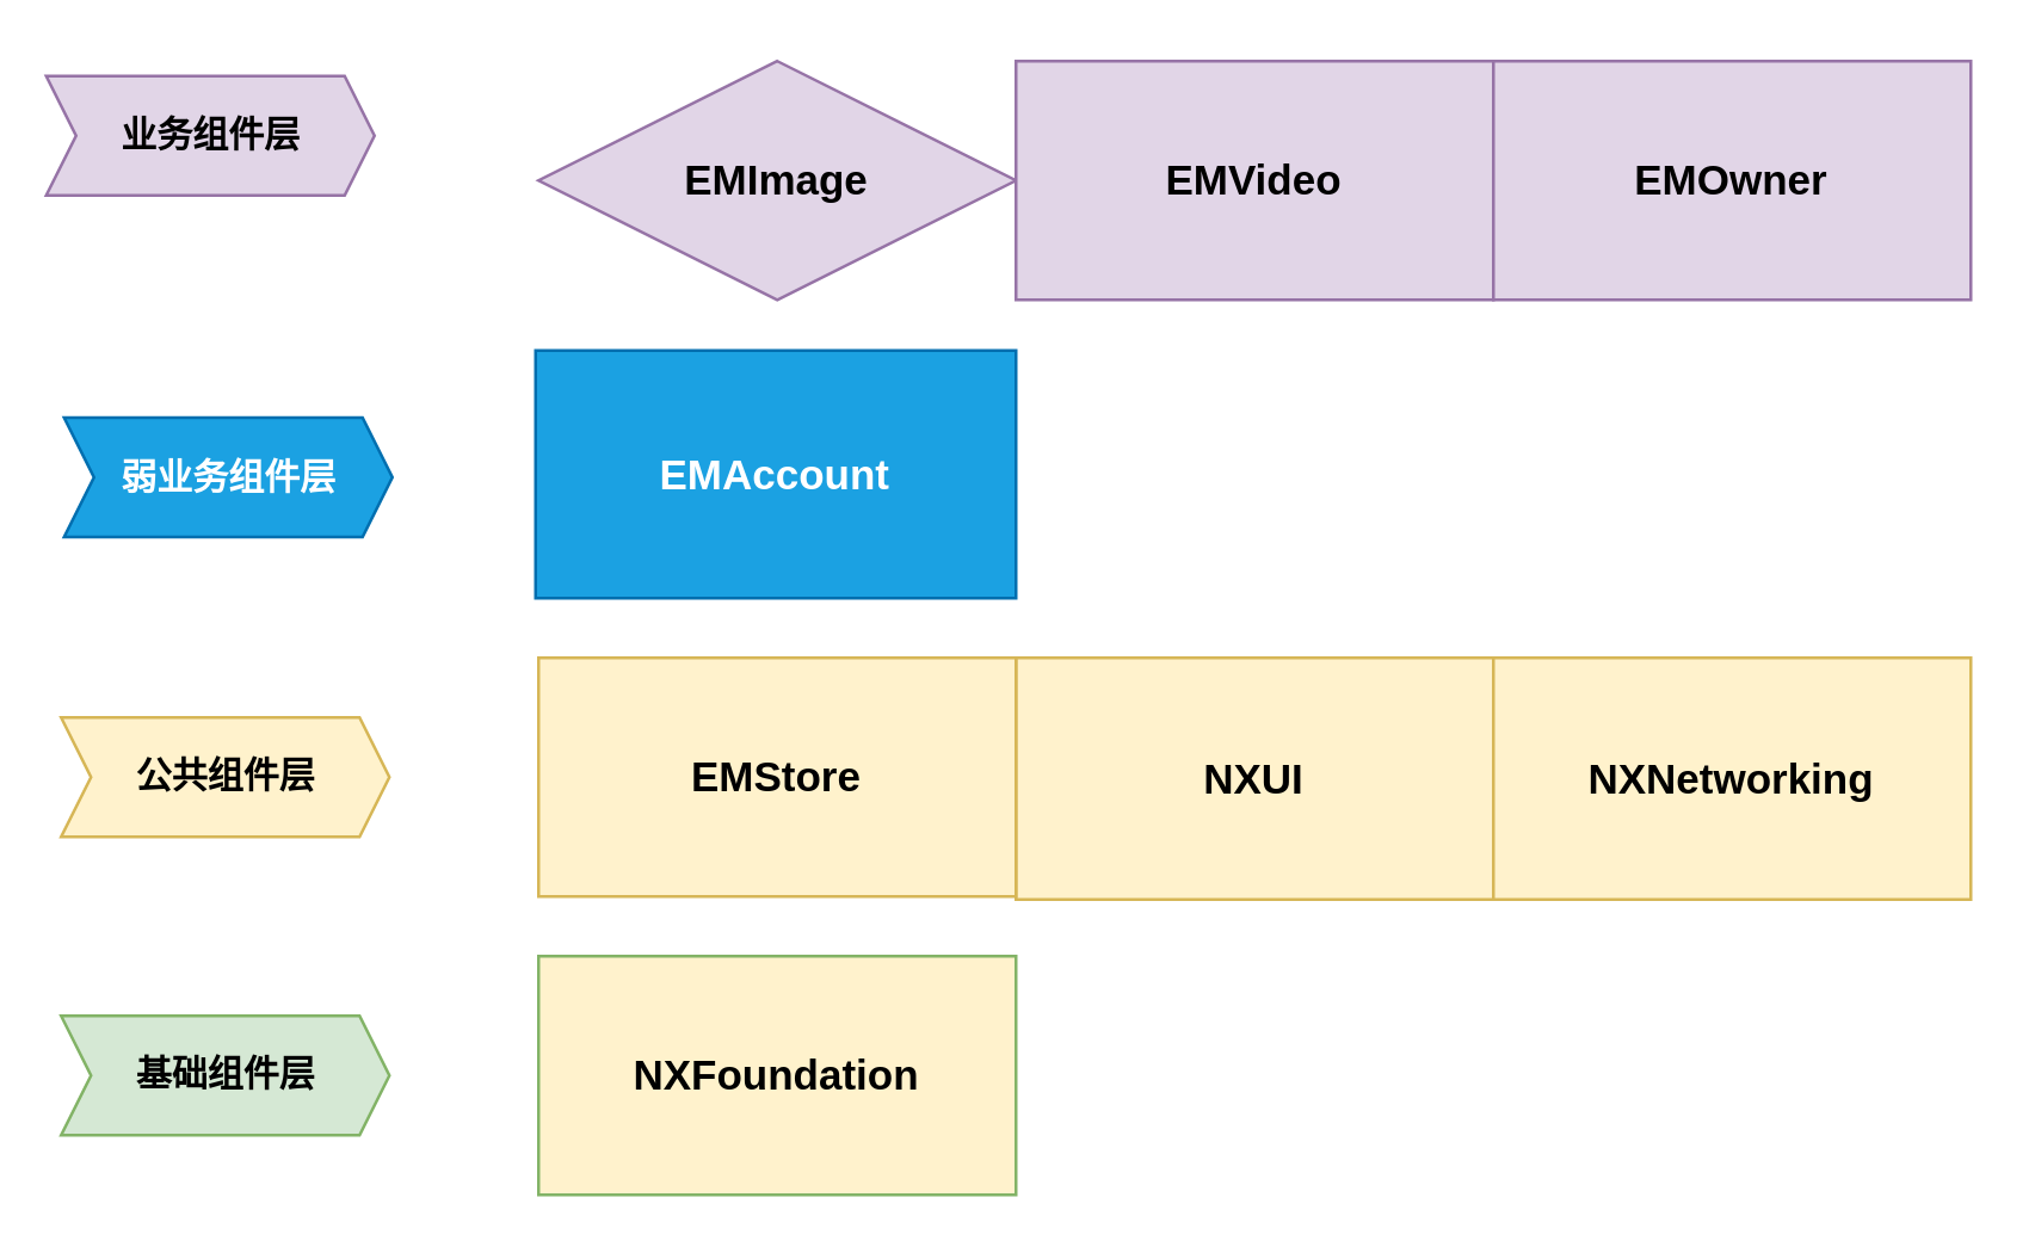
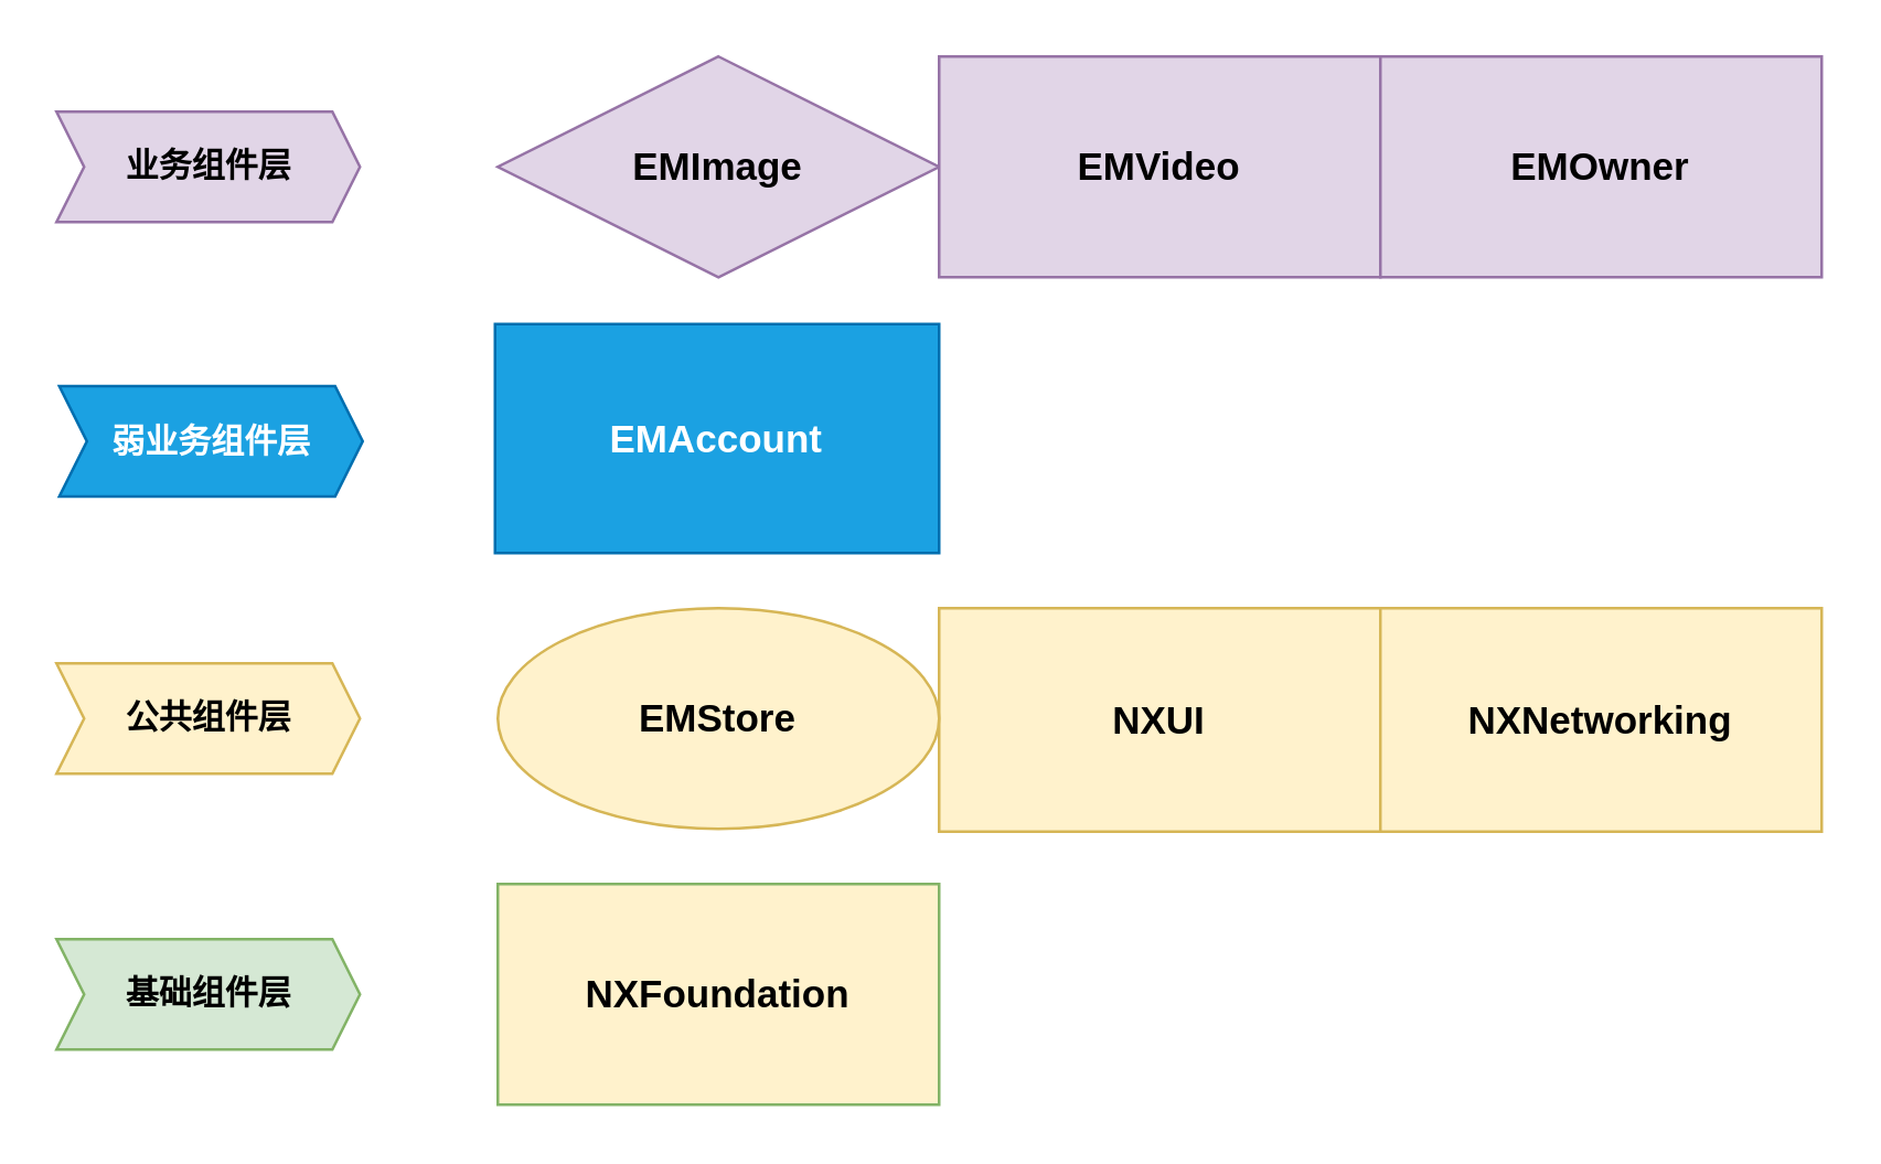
  <mxCell id="0" />
  <mxCell id="1" parent="0" />
  <mxCell id="2" value="NXFoundation" style="rounded=0;whiteSpace=wrap;html=1;fillColor=#fff2cc;strokeColor=#82b366;fontSize=14;fontStyle=1;" parent="1" vertex="1"><mxGeometry x="180" y="320" width="160" height="80" as="geometry" /></mxCell>
  <mxCell id="3" value="NXUI" style="rounded=0;whiteSpace=wrap;html=1;fillColor=#fff2cc;strokeColor=#d6b656;fontSize=14;fontStyle=1" parent="1" vertex="1"><mxGeometry x="340" y="220" width="160" height="81" as="geometry" /></mxCell>
  <mxCell id="4" value="NXNetworking" style="rounded=0;whiteSpace=wrap;html=1;fillColor=#fff2cc;strokeColor=#d6b656;fontSize=14;fontStyle=1" parent="1" vertex="1"><mxGeometry x="500" y="220" width="160" height="81" as="geometry" /></mxCell>
  <mxCell id="5" value="EMImage" style="rhombus;whiteSpace=wrap;html=1;fillColor=#e1d5e7;strokeColor=#9673a6;fontSize=14;fontStyle=1;" parent="1" vertex="1"><mxGeometry x="180" y="20" width="160" height="80" as="geometry" /></mxCell>
  <mxCell id="6" value="EMVideo" style="rounded=0;whiteSpace=wrap;html=1;fillColor=#e1d5e7;strokeColor=#9673a6;fontSize=14;fontStyle=1" parent="1" vertex="1"><mxGeometry x="340" y="20" width="160" height="80" as="geometry" /></mxCell>
  <mxCell id="7" value="EMOwner" style="rounded=0;whiteSpace=wrap;html=1;fillColor=#e1d5e7;strokeColor=#9673a6;fontSize=14;fontStyle=1" parent="1" vertex="1"><mxGeometry x="500" y="20" width="160" height="80" as="geometry" /></mxCell>
  <mxCell id="8" value="EMAccount" style="rounded=0;whiteSpace=wrap;html=1;fillColor=#1ba1e2;strokeColor=#006EAF;fontSize=14;fontStyle=1;fontColor=#ffffff;" vertex="1" parent="1"><mxGeometry x="179" y="117" width="161" height="83" as="geometry" /></mxCell>
- <mxCell id="9" value="EMStore" style="rounded=0;whiteSpace=wrap;html=1;fillColor=#fff2cc;strokeColor=#d6b656;fontSize=14;fontStyle=1;" vertex="1" parent="1"><mxGeometry x="180" y="220" width="160" height="80" as="geometry" /></mxCell>
+ <mxCell id="9" value="EMStore" style="ellipse;whiteSpace=wrap;html=1;fillColor=#fff2cc;strokeColor=#d6b656;fontSize=14;fontStyle=1;" vertex="1" parent="1"><mxGeometry x="180" y="220" width="160" height="80" as="geometry" /></mxCell>
  <mxCell id="10" value="基础组件层" style="html=1;shadow=0;dashed=0;align=center;verticalAlign=middle;shape=mxgraph.arrows2.arrow;dy=0;dx=10;notch=10;fillColor=#d5e8d4;strokeColor=#82b366;fontStyle=1" vertex="1" parent="1"><mxGeometry x="20" y="340" width="110" height="40" as="geometry" /></mxCell>
  <mxCell id="11" value="公共组件层" style="html=1;shadow=0;dashed=0;align=center;verticalAlign=middle;shape=mxgraph.arrows2.arrow;dy=0;dx=10;notch=10;fillColor=#fff2cc;strokeColor=#d6b656;fontStyle=1" vertex="1" parent="1"><mxGeometry x="20" y="240" width="110" height="40" as="geometry" /></mxCell>
  <mxCell id="12" value="弱业务组件层" style="html=1;shadow=0;dashed=0;align=center;verticalAlign=middle;shape=mxgraph.arrows2.arrow;dy=0;dx=10;notch=10;fillColor=#1ba1e2;strokeColor=#006EAF;fontStyle=1;fontColor=#ffffff;" vertex="1" parent="1"><mxGeometry x="21" y="139.5" width="110" height="40" as="geometry" /></mxCell>
- <mxCell id="13" value="业务组件层" style="html=1;shadow=0;dashed=0;align=center;verticalAlign=middle;shape=mxgraph.arrows2.arrow;dy=0;dx=10;notch=10;fillColor=#e1d5e7;strokeColor=#9673a6;fontStyle=1" vertex="1" parent="1"><mxGeometry x="15" y="25" width="110" height="40" as="geometry" /></mxCell>
+ <mxCell id="13" value="业务组件层" style="html=1;shadow=0;dashed=0;align=center;verticalAlign=middle;shape=mxgraph.arrows2.arrow;dy=0;dx=10;notch=10;fillColor=#e1d5e7;strokeColor=#9673a6;fontStyle=1" vertex="1" parent="1"><mxGeometry x="20" y="40" width="110" height="40" as="geometry" /></mxCell>
